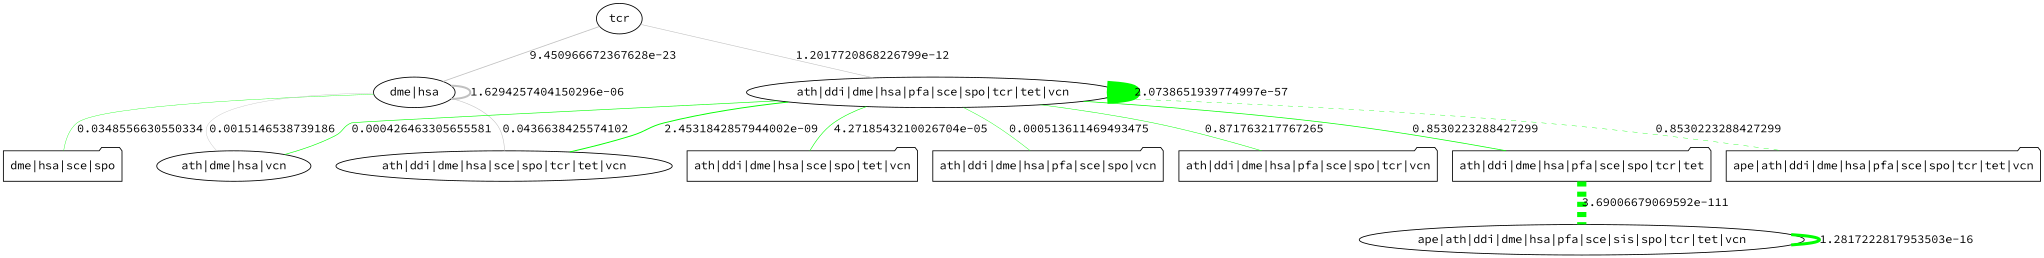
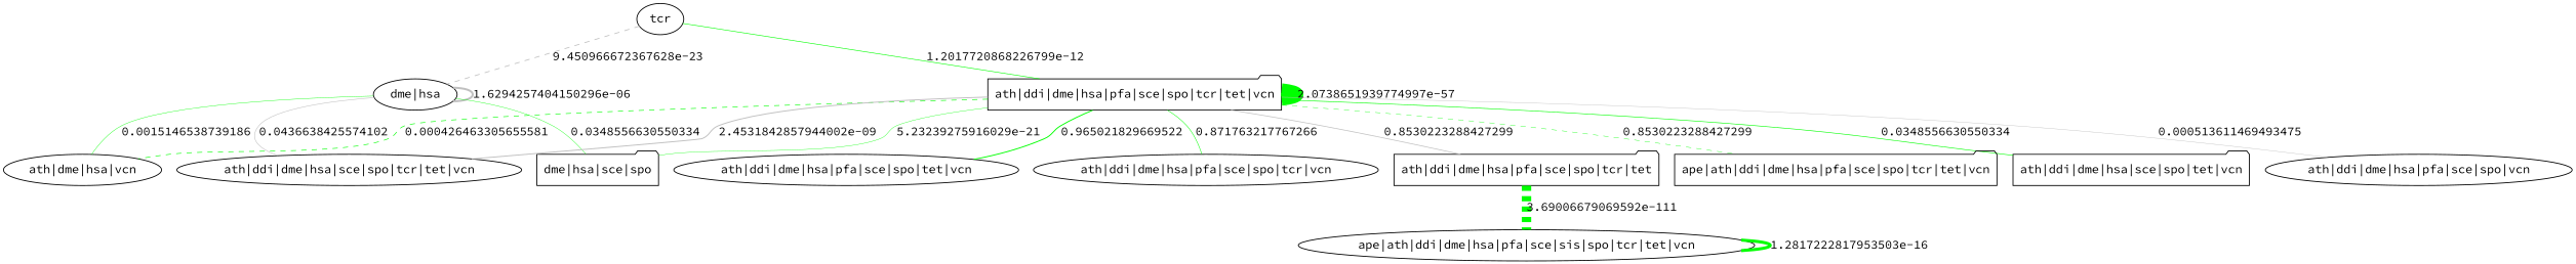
  graph {
    fontname="Source Code Pro"
    node [fontname="Source Code Pro" shape=ellipse]
    edge [A="------+-+--------" B="-+---++-++-+-++++" PROF_A="-+---++-++-+-++++" PROF_Q="------+-+--------" color=green fontname="Source Code Pro" style=solid taxa_A="ath|ddi|dme|hsa|pfa|sce|spo|tcr|tet|vcn" taxa_Q="dme|hsa" taxonomy_A=eukar taxonomy_Q=eukar]
    n1 [label=tcr]
    "dme|hsa"
-   "ath|ddi|dme|hsa|pfa|sce|spo|tcr|tet|vcn"
+   "ath|ddi|dme|hsa|pfa|sce|spo|tcr|tet|vcn" [shape=folder]
    "dme|hsa|sce|spo" [shape=folder]
    "ath|dme|hsa|vcn"
    "ath|ddi|dme|hsa|sce|spo|tcr|tet|vcn"
    "ath|ddi|dme|hsa|sce|spo|tet|vcn" [shape=folder]
-   "ath|ddi|dme|hsa|pfa|sce|spo|vcn" [shape=folder]
-   "ath|ddi|dme|hsa|pfa|sce|spo|tcr|vcn" [shape=folder]
+   "ath|ddi|dme|hsa|pfa|sce|spo|vcn"
+   "ath|ddi|dme|hsa|pfa|sce|spo|tet|vcn"
+   "ath|ddi|dme|hsa|pfa|sce|spo|tcr|vcn"
    "ath|ddi|dme|hsa|pfa|sce|spo|tcr|tet" [shape=folder]
    "ape|ath|ddi|dme|hsa|pfa|sce|spo|tcr|tet|vcn" [shape=folder]
    "ape|ath|ddi|dme|hsa|pfa|sce|sis|spo|tcr|tet|vcn"
-   n1 -- "dme|hsa" [A="--------+--------" B="------+-+--------" PROF_A="------+-+--------" PROF_Q="--------+--------" color=grey expected_nab=50.9992 label="9.450966672367628e-23" nab=127 penwidth=0.936509106998009 taxa_A="dme|hsa" taxa_Q=hsa]
-   n1 -- "ath|ddi|dme|hsa|pfa|sce|spo|tcr|tet|vcn" [A="--------+--------" PROF_Q="--------+--------" color=grey expected_nab=161.9813 label="1.2017720868226799e-12" nab=91 penwidth=0.6710419585576285 taxa_Q=hsa]
+   n1 -- "dme|hsa" [A="--------+--------" B="------+-+--------" PROF_A="------+-+--------" PROF_Q="--------+--------" color=grey expected_nab=50.9992 label="9.450966672367628e-23" nab=127 penwidth=0.936509106998009 style=dashed taxa_A="dme|hsa" taxa_Q=hsa]
+   n1 -- "ath|ddi|dme|hsa|pfa|sce|spo|tcr|tet|vcn" [A="--------+--------" PROF_Q="--------+--------" expected_nab=161.9813 label="1.2017720868226799e-12" nab=91 penwidth=0.6710419585576285 taxa_Q=hsa]
    "dme|hsa" -- "dme|hsa" [B="------+-+--------" PROF_A="------+-+--------" color=grey expected_nab=249.2442 label="1.6294257404150296e-06" nab=320 penwidth=2.3597079861367156 taxa_A="dme|hsa"]
    "dme|hsa" -- "dme|hsa|sce|spo" [B="------+-+--+-+---" PROF_A="------+-+--+-+---" expected_nab=43.426 label=0.0348556630550334 nab=57 penwidth=0.42032298503060256 taxa_A="dme|hsa|sce|spo"]
-   "dme|hsa" -- "ath|dme|hsa|vcn" [B="-+----+-+-------+" PROF_A="-+----+-+-------+" color=grey expected_nab=40.7418 label=0.0015146538739186 nab=61 penwidth=0.4498193348573114 taxa_A="ath|dme|hsa|vcn"]
+   "dme|hsa" -- "ath|dme|hsa|vcn" [B="-+----+-+-------+" PROF_A="-+----+-+-------+" expected_nab=40.7418 label=0.0015146538739186 nab=61 penwidth=0.4498193348573114 taxa_A="ath|dme|hsa|vcn"]
    "dme|hsa" -- "ath|ddi|dme|hsa|sce|spo|tcr|tet|vcn" [B="-+---++-+--+-++++" PROF_A="-+---++-+--+-++++" color=grey expected_nab=69.7884 label=0.0436638425574102 nab=86 penwidth=0.6341715212742423 taxa_A="ath|ddi|dme|hsa|sce|spo|tcr|tet|vcn"]
    "ath|ddi|dme|hsa|pfa|sce|spo|tcr|tet|vcn" -- "ath|ddi|dme|hsa|pfa|sce|spo|tcr|tet|vcn" [A="-+---++-++-+-++++" PROF_Q="-+---++-++-+-++++" expected_nab=2514.3634 label="2.0738651939774997e-57" nab=1967 penwidth=14.504830027284124 taxa_Q="ath|ddi|dme|hsa|pfa|sce|spo|tcr|tet|vcn"]
-   "ath|ddi|dme|hsa|pfa|sce|spo|tcr|tet|vcn" -- "ath|dme|hsa|vcn" [A="-+----+-+-------+" PROF_Q="-+----+-+-------+" expected_nab=129.4023 label=0.000426463305655581 nab=97 penwidth=0.7152864832976918 taxa_Q="ath|dme|hsa|vcn"]
-   "ath|ddi|dme|hsa|pfa|sce|spo|tcr|tet|vcn" -- "ath|ddi|dme|hsa|sce|spo|tcr|tet|vcn" [A="-+---++-+--+-++++" PROF_Q="-+---++-+--+-++++" expected_nab=221.6586 label="2.4531842857944002e-09" nab=151 penwidth=1.1134872059582626 taxa_Q="ath|ddi|dme|hsa|sce|spo|tcr|tet|vcn"]
-   "ath|ddi|dme|hsa|pfa|sce|spo|tcr|tet|vcn" -- "ath|ddi|dme|hsa|sce|spo|tet|vcn" [A="-+---++-+--+-+-++" PROF_Q="-+---++-+--+-+-++" expected_nab=130.6202 label="4.2718543210026704e-05" nab=93 penwidth=0.6857901334709829 taxa_Q="ath|ddi|dme|hsa|sce|spo|tet|vcn"]
-   "ath|ddi|dme|hsa|pfa|sce|spo|tcr|tet|vcn" -- "ath|ddi|dme|hsa|pfa|sce|spo|vcn" [A="-+---++-++-+-+--+" PROF_Q="-+---++-++-+-+--+" expected_nab=44.149 label=0.000513611469493475 nab=64 penwidth=0.47194159722734313 taxa_Q="ath|ddi|dme|hsa|pfa|sce|spo|vcn"]
-   "ath|ddi|dme|hsa|pfa|sce|spo|tcr|tet|vcn" -- "ath|ddi|dme|hsa|pfa|sce|spo|tcr|vcn" [A="-+---++-++-+-++-+" PROF_Q="-+---++-++-+-++-+" expected_nab=78.2504 label=0.871763217767265 nab=77 penwidth=0.5678047341641471 taxa_Q="ath|ddi|dme|hsa|pfa|sce|spo|tcr|vcn"]
-   "ath|ddi|dme|hsa|pfa|sce|spo|tcr|tet|vcn" -- "ath|ddi|dme|hsa|pfa|sce|spo|tcr|tet" [A="-+---++-++-+-+++-" PROF_Q="-+---++-++-+-+++-" expected_nab=111.4382 label=0.8530223288427299 nab=113 penwidth=0.8332718826045277 taxa_Q="ath|ddi|dme|hsa|pfa|sce|spo|tcr|tet"]
+   "ath|ddi|dme|hsa|pfa|sce|spo|tcr|tet|vcn" -- "dme|hsa|sce|spo" [A="------+-+--+-+---" PROF_Q="------+-+--+-+---" expected_nab=137.9277 label="5.23239275916029e-21" nab=55 penwidth=0.405574810117248 taxa_Q="dme|hsa|sce|spo"]
+   "ath|ddi|dme|hsa|pfa|sce|spo|tcr|tet|vcn" -- "ath|dme|hsa|vcn" [A="-+----+-+-------+" PROF_Q="-+----+-+-------+" expected_nab=129.4023 label=0.000426463305655581 nab=97 penwidth=0.7152864832976918 style=dashed taxa_Q="ath|dme|hsa|vcn"]
+   "ath|ddi|dme|hsa|pfa|sce|spo|tcr|tet|vcn" -- "ath|ddi|dme|hsa|sce|spo|tcr|tet|vcn" [A="-+---++-+--+-++++" PROF_Q="-+---++-+--+-++++" color=grey expected_nab=221.6586 label="2.4531842857944002e-09" nab=151 penwidth=1.1134872059582626 taxa_Q="ath|ddi|dme|hsa|sce|spo|tcr|tet|vcn"]
+   "ath|ddi|dme|hsa|pfa|sce|spo|tcr|tet|vcn" -- "ath|ddi|dme|hsa|sce|spo|tet|vcn" [A="-+---++-+--+-+-++" PROF_Q="-+---++-+--+-+-++" expected_nab=130.6202 label=0.0348556630550334 nab=93 penwidth=0.6857901334709829 taxa_Q="ath|ddi|dme|hsa|sce|spo|tet|vcn"]
+   "ath|ddi|dme|hsa|pfa|sce|spo|tcr|tet|vcn" -- "ath|ddi|dme|hsa|pfa|sce|spo|vcn" [A="-+---++-++-+-+--+" PROF_Q="-+---++-++-+-+--+" color=grey expected_nab=44.149 label=0.000513611469493475 nab=64 penwidth=0.47194159722734313 taxa_Q="ath|ddi|dme|hsa|pfa|sce|spo|vcn"]
+   "ath|ddi|dme|hsa|pfa|sce|spo|tcr|tet|vcn" -- "ath|ddi|dme|hsa|pfa|sce|spo|tet|vcn" [A="-+---++-++-+-+-++" PROF_Q="-+---++-++-+-+-++" expected_nab=144.6261 label=0.965021829669522 nab=145 penwidth=1.0692426812181992 taxa_Q="ath|ddi|dme|hsa|pfa|sce|spo|tet|vcn"]
+   "ath|ddi|dme|hsa|pfa|sce|spo|tcr|tet|vcn" -- "ath|ddi|dme|hsa|pfa|sce|spo|tcr|vcn" [A="-+---++-++-+-++-+" PROF_Q="-+---++-++-+-++-+" expected_nab=78.2504 label=0.871763217767266 nab=77 penwidth=0.5678047341641471 taxa_Q="ath|ddi|dme|hsa|pfa|sce|spo|tcr|vcn"]
+   "ath|ddi|dme|hsa|pfa|sce|spo|tcr|tet|vcn" -- "ath|ddi|dme|hsa|pfa|sce|spo|tcr|tet" [A="-+---++-++-+-+++-" PROF_Q="-+---++-++-+-+++-" color=grey expected_nab=111.4382 label=0.8530223288427299 nab=113 penwidth=0.8332718826045277 taxa_Q="ath|ddi|dme|hsa|pfa|sce|spo|tcr|tet"]
    "ath|ddi|dme|hsa|pfa|sce|spo|tcr|tet|vcn" -- "ape|ath|ddi|dme|hsa|pfa|sce|spo|tcr|tet|vcn" [A="-+---++-++-+-++++" B="++---++-++-+-++++" PROF_A="++---++-++-+-++++" PROF_Q="-+---++-++-+-++++" expected_nab=36.8416 label=0.8530223288427299 nab=58 penwidth=0.4276970724872797 style=dashed taxa_A="ape|ath|ddi|dme|hsa|pfa|sce|spo|tcr|tet|vcn" taxa_Q="ath|ddi|dme|hsa|pfa|sce|spo|tcr|tet|vcn" taxonomy_A=mixed]
    "ath|ddi|dme|hsa|pfa|sce|spo|tcr|tet" -- "ape|ath|ddi|dme|hsa|pfa|sce|sis|spo|tcr|tet|vcn" [A="-+---++-++-+-++++" B="++---++-++-++++++" PROF_A="++---++-++-++++++" PROF_Q="-+---++-++-+-++++" expected_nab=921.9535 label="3.69006679069592e-111" nab=1475 penwidth=10.876778998598924 style=dashed taxa_A="ape|ath|ddi|dme|hsa|pfa|sce|sis|spo|tcr|tet|vcn" taxa_Q="ath|ddi|dme|hsa|pfa|sce|spo|tcr|tet|vcn" taxonomy_A=mixed]
    "ape|ath|ddi|dme|hsa|pfa|sce|sis|spo|tcr|tet|vcn" -- "ape|ath|ddi|dme|hsa|pfa|sce|sis|spo|tcr|tet|vcn" [A="++---++-++-++++++" B="++---++-++-++++++" PROF_A="++---++-++-++++++" PROF_Q="++---++-++-++++++" expected_nab=338.0571 label="1.2817222817953503e-16" nab=479 penwidth=3.5321878917483964 taxa_A="ape|ath|ddi|dme|hsa|pfa|sce|sis|spo|tcr|tet|vcn" taxa_Q="ape|ath|ddi|dme|hsa|pfa|sce|sis|spo|tcr|tet|vcn" taxonomy_A=mixed taxonomy_Q=mixed]
  }
